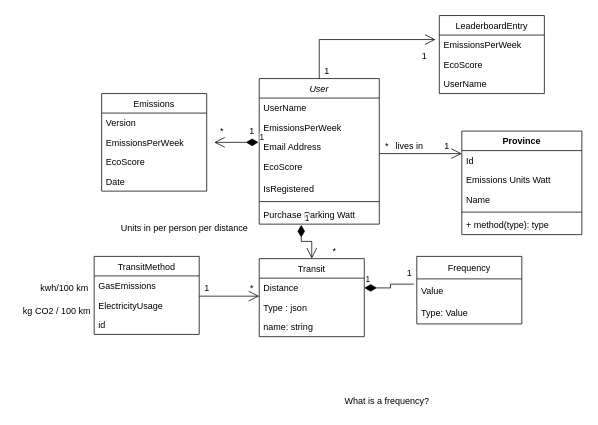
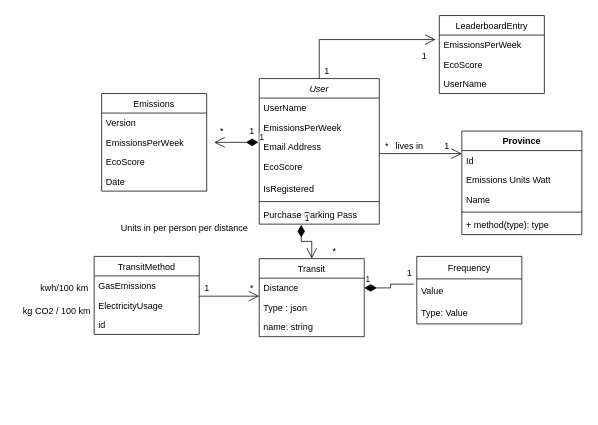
  <mxCell id="0" />
  <mxCell id="1" parent="0" />
  <mxCell id="2" value="User" style="swimlane;fontStyle=2;align=center;verticalAlign=top;childLayout=stackLayout;horizontal=1;startSize=26;horizontalStack=0;resizeParent=1;resizeLast=0;collapsible=1;marginBottom=0;rounded=0;shadow=0;strokeWidth=1;" parent="1" vertex="1"><mxGeometry x="345" y="104" width="160" height="194" as="geometry"><mxRectangle x="230" y="140" width="160" height="26" as="alternateBounds" /></mxGeometry></mxCell>
  <mxCell id="3" value="UserName" style="text;align=left;verticalAlign=top;spacingLeft=4;spacingRight=4;overflow=hidden;rotatable=0;points=[[0,0.5],[1,0.5]];portConstraint=eastwest;" parent="2" vertex="1"><mxGeometry y="26" width="160" height="26" as="geometry" /></mxCell>
  <mxCell id="4" value="EmissionsPerWeek" style="text;align=left;verticalAlign=top;spacingLeft=4;spacingRight=4;overflow=hidden;rotatable=0;points=[[0,0.5],[1,0.5]];portConstraint=eastwest;rounded=0;shadow=0;html=0;" parent="2" vertex="1"><mxGeometry y="52" width="160" height="26" as="geometry" /></mxCell>
  <mxCell id="5" value="Email Address" style="text;align=left;verticalAlign=top;spacingLeft=4;spacingRight=4;overflow=hidden;rotatable=0;points=[[0,0.5],[1,0.5]];portConstraint=eastwest;rounded=0;shadow=0;html=0;" parent="2" vertex="1"><mxGeometry y="78" width="160" height="26" as="geometry" /></mxCell>
  <mxCell id="6" value="EcoScore" style="text;align=left;verticalAlign=top;spacingLeft=4;spacingRight=4;overflow=hidden;rotatable=0;points=[[0,0.5],[1,0.5]];portConstraint=eastwest;rounded=0;shadow=0;html=0;" parent="2" vertex="1"><mxGeometry y="104" width="160" height="30" as="geometry" /></mxCell>
  <mxCell id="7" value="IsRegistered" style="text;align=left;verticalAlign=top;spacingLeft=4;spacingRight=4;overflow=hidden;rotatable=0;points=[[0,0.5],[1,0.5]];portConstraint=eastwest;rounded=0;shadow=0;html=0;" parent="2" vertex="1"><mxGeometry y="134" width="160" height="26" as="geometry" /></mxCell>
  <mxCell id="8" value="" style="line;html=1;strokeWidth=1;align=left;verticalAlign=middle;spacingTop=-1;spacingLeft=3;spacingRight=3;rotatable=0;labelPosition=right;points=[];portConstraint=eastwest;" parent="2" vertex="1"><mxGeometry y="160" width="160" height="8" as="geometry" /></mxCell>
- <mxCell id="9" value="Purchase Parking Watt" style="text;align=left;verticalAlign=top;spacingLeft=4;spacingRight=4;overflow=hidden;rotatable=0;points=[[0,0.5],[1,0.5]];portConstraint=eastwest;" parent="2" vertex="1"><mxGeometry y="168" width="160" height="26" as="geometry" /></mxCell>
+ <mxCell id="9" value="Purchase Parking Pass" style="text;align=left;verticalAlign=top;spacingLeft=4;spacingRight=4;overflow=hidden;rotatable=0;points=[[0,0.5],[1,0.5]];portConstraint=eastwest;" parent="2" vertex="1"><mxGeometry y="168" width="160" height="26" as="geometry" /></mxCell>
  <mxCell id="10" value="Transit" style="swimlane;fontStyle=0;childLayout=stackLayout;horizontal=1;startSize=26;fillColor=none;horizontalStack=0;resizeParent=1;resizeParentMax=0;resizeLast=0;collapsible=1;marginBottom=0;" parent="1" vertex="1"><mxGeometry x="345" y="344" width="140" height="104" as="geometry" /></mxCell>
  <mxCell id="11" value="Distance" style="text;strokeColor=none;fillColor=none;align=left;verticalAlign=top;spacingLeft=4;spacingRight=4;overflow=hidden;rotatable=0;points=[[0,0.5],[1,0.5]];portConstraint=eastwest;" parent="10" vertex="1"><mxGeometry y="26" width="140" height="26" as="geometry" /></mxCell>
  <mxCell id="12" value="Type : json" style="text;strokeColor=none;fillColor=none;align=left;verticalAlign=top;spacingLeft=4;spacingRight=4;overflow=hidden;rotatable=0;points=[[0,0.5],[1,0.5]];portConstraint=eastwest;" parent="10" vertex="1"><mxGeometry y="52" width="140" height="26" as="geometry" /></mxCell>
  <mxCell id="13" value="name: string" style="text;strokeColor=none;fillColor=none;align=left;verticalAlign=top;spacingLeft=4;spacingRight=4;overflow=hidden;rotatable=0;points=[[0,0.5],[1,0.5]];portConstraint=eastwest;" vertex="1" parent="10"><mxGeometry y="78" width="140" height="26" as="geometry" /></mxCell>
  <mxCell id="14" value="TransitMethod" style="swimlane;fontStyle=0;childLayout=stackLayout;horizontal=1;startSize=26;fillColor=none;horizontalStack=0;resizeParent=1;resizeParentMax=0;resizeLast=0;collapsible=1;marginBottom=0;" parent="1" vertex="1"><mxGeometry y="341" width="140" height="104" as="geometry" x="125" /></mxCell>
  <mxCell id="15" value="GasEmissions" style="text;strokeColor=none;fillColor=none;align=left;verticalAlign=top;spacingLeft=4;spacingRight=4;overflow=hidden;rotatable=0;points=[[0,0.5],[1,0.5]];portConstraint=eastwest;" parent="14" vertex="1"><mxGeometry y="26" width="140" height="26" as="geometry" /></mxCell>
  <mxCell id="16" value="ElectricityUsage" style="text;strokeColor=none;fillColor=none;align=left;verticalAlign=top;spacingLeft=4;spacingRight=4;overflow=hidden;rotatable=0;points=[[0,0.5],[1,0.5]];portConstraint=eastwest;" parent="14" vertex="1"><mxGeometry y="52" width="140" height="26" as="geometry" /></mxCell>
  <mxCell id="17" value="id" style="text;strokeColor=none;fillColor=none;align=left;verticalAlign=top;spacingLeft=4;spacingRight=4;overflow=hidden;rotatable=0;points=[[0,0.5],[1,0.5]];portConstraint=eastwest;" parent="14" vertex="1"><mxGeometry y="78" width="140" height="26" as="geometry" /></mxCell>
  <mxCell id="18" value="" style="endArrow=open;endFill=1;endSize=12;html=1;rounded=0;" parent="1" edge="1"><mxGeometry width="160" relative="1" as="geometry"><mxPoint x="265" y="394" as="sourcePoint" /><mxPoint x="345" y="394" as="targetPoint" /></mxGeometry></mxCell>
  <mxCell id="19" value="Units in per person per distance" style="text;html=1;align=center;verticalAlign=middle;resizable=0;points=[];autosize=1;strokeColor=none;fillColor=none;" parent="1" vertex="1"><mxGeometry x="155" y="294" width="180" height="20" as="geometry" /></mxCell>
  <mxCell id="20" value="*" style="text;html=1;align=center;verticalAlign=middle;resizable=0;points=[];autosize=1;strokeColor=none;fillColor=none;" parent="1" vertex="1"><mxGeometry x="435" y="324" width="20" height="20" as="geometry" /></mxCell>
  <mxCell id="21" value="Province" style="swimlane;fontStyle=1;align=center;verticalAlign=top;childLayout=stackLayout;horizontal=1;startSize=26;horizontalStack=0;resizeParent=1;resizeParentMax=0;resizeLast=0;collapsible=1;marginBottom=0;" parent="1" vertex="1"><mxGeometry x="615" y="174" width="160" height="138" as="geometry" /></mxCell>
  <mxCell id="22" value="Id" style="text;strokeColor=none;fillColor=none;align=left;verticalAlign=top;spacingLeft=4;spacingRight=4;overflow=hidden;rotatable=0;points=[[0,0.5],[1,0.5]];portConstraint=eastwest;" parent="21" vertex="1"><mxGeometry y="26" width="160" height="26" as="geometry" /></mxCell>
  <mxCell id="23" value="Emissions Units Watt" style="text;strokeColor=none;fillColor=none;align=left;verticalAlign=top;spacingLeft=4;spacingRight=4;overflow=hidden;rotatable=0;points=[[0,0.5],[1,0.5]];portConstraint=eastwest;" parent="21" vertex="1"><mxGeometry y="52" width="160" height="26" as="geometry" /></mxCell>
  <mxCell id="24" value="Name" style="text;strokeColor=none;fillColor=none;align=left;verticalAlign=top;spacingLeft=4;spacingRight=4;overflow=hidden;rotatable=0;points=[[0,0.5],[1,0.5]];portConstraint=eastwest;" vertex="1" parent="21"><mxGeometry y="78" width="160" height="26" as="geometry" /></mxCell>
  <mxCell id="25" value="" style="line;strokeWidth=1;fillColor=none;align=left;verticalAlign=middle;spacingTop=-1;spacingLeft=3;spacingRight=3;rotatable=0;labelPosition=right;points=[];portConstraint=eastwest;" parent="21" vertex="1"><mxGeometry y="104" width="160" height="8" as="geometry" /></mxCell>
  <mxCell id="26" value="+ method(type): type" style="text;strokeColor=none;fillColor=none;align=left;verticalAlign=top;spacingLeft=4;spacingRight=4;overflow=hidden;rotatable=0;points=[[0,0.5],[1,0.5]];portConstraint=eastwest;" parent="21" vertex="1"><mxGeometry y="112" width="160" height="26" as="geometry" /></mxCell>
  <mxCell id="27" value="1" style="endArrow=open;html=1;endSize=12;startArrow=diamondThin;startSize=14;startFill=1;edgeStyle=orthogonalEdgeStyle;align=left;verticalAlign=bottom;rounded=0;exitX=0.35;exitY=1.038;exitDx=0;exitDy=0;exitPerimeter=0;entryX=0.5;entryY=0;entryDx=0;entryDy=0;" parent="1" source="9" target="10" edge="1"><mxGeometry x="-1" y="3" relative="1" as="geometry"><mxPoint x="375" y="284" as="sourcePoint" /><mxPoint x="535" y="284" as="targetPoint" /></mxGeometry></mxCell>
  <mxCell id="28" value="Emissions" style="swimlane;fontStyle=0;childLayout=stackLayout;horizontal=1;startSize=26;fillColor=none;horizontalStack=0;resizeParent=1;resizeParentMax=0;resizeLast=0;collapsible=1;marginBottom=0;" parent="1" vertex="1"><mxGeometry x="135" y="124" width="140" height="130" as="geometry" /></mxCell>
  <mxCell id="29" value="Version" style="text;strokeColor=none;fillColor=none;align=left;verticalAlign=top;spacingLeft=4;spacingRight=4;overflow=hidden;rotatable=0;points=[[0,0.5],[1,0.5]];portConstraint=eastwest;" parent="28" vertex="1"><mxGeometry y="26" width="140" height="26" as="geometry" /></mxCell>
  <mxCell id="30" value="EmissionsPerWeek" style="text;strokeColor=none;fillColor=none;align=left;verticalAlign=top;spacingLeft=4;spacingRight=4;overflow=hidden;rotatable=0;points=[[0,0.5],[1,0.5]];portConstraint=eastwest;" parent="28" vertex="1"><mxGeometry y="52" width="140" height="26" as="geometry" /></mxCell>
  <mxCell id="31" value="EcoScore" style="text;strokeColor=none;fillColor=none;align=left;verticalAlign=top;spacingLeft=4;spacingRight=4;overflow=hidden;rotatable=0;points=[[0,0.5],[1,0.5]];portConstraint=eastwest;" parent="28" vertex="1"><mxGeometry y="78" width="140" height="26" as="geometry" /></mxCell>
  <mxCell id="32" value="Date" style="text;strokeColor=none;fillColor=none;align=left;verticalAlign=top;spacingLeft=4;spacingRight=4;overflow=hidden;rotatable=0;points=[[0,0.5],[1,0.5]];portConstraint=eastwest;" parent="28" vertex="1"><mxGeometry y="104" width="140" height="26" as="geometry" /></mxCell>
  <mxCell id="33" value="1" style="endArrow=open;html=1;endSize=12;startArrow=diamondThin;startSize=14;startFill=1;edgeStyle=orthogonalEdgeStyle;align=left;verticalAlign=bottom;rounded=0;exitX=-0.006;exitY=0.269;exitDx=0;exitDy=0;exitPerimeter=0;" parent="1" source="5" edge="1"><mxGeometry x="-1" y="3" relative="1" as="geometry"><mxPoint x="285" y="74" as="sourcePoint" /><mxPoint x="285" y="189" as="targetPoint" /></mxGeometry></mxCell>
  <mxCell id="34" value="" style="endArrow=open;endFill=1;endSize=12;html=1;rounded=0;" parent="1" edge="1"><mxGeometry width="160" relative="1" as="geometry"><mxPoint x="505" y="204" as="sourcePoint" /><mxPoint x="615" y="204" as="targetPoint" /></mxGeometry></mxCell>
  <mxCell id="35" value="*" style="text;html=1;align=center;verticalAlign=middle;resizable=0;points=[];autosize=1;strokeColor=none;fillColor=none;" parent="1" vertex="1"><mxGeometry x="505" y="184" width="20" height="20" as="geometry" /></mxCell>
  <mxCell id="36" value="1" style="text;html=1;align=center;verticalAlign=middle;resizable=0;points=[];autosize=1;strokeColor=none;fillColor=none;" parent="1" vertex="1"><mxGeometry x="585" y="184" width="20" height="20" as="geometry" /></mxCell>
  <mxCell id="37" value="lives in" style="text;html=1;align=center;verticalAlign=middle;resizable=0;points=[];autosize=1;strokeColor=none;fillColor=none;" parent="1" vertex="1"><mxGeometry x="520" y="184" width="50" height="20" as="geometry" /></mxCell>
  <mxCell id="38" value="LeaderboardEntry" style="swimlane;fontStyle=0;childLayout=stackLayout;horizontal=1;startSize=26;fillColor=none;horizontalStack=0;resizeParent=1;resizeParentMax=0;resizeLast=0;collapsible=1;marginBottom=0;" parent="1" vertex="1"><mxGeometry x="585" y="20" width="140" height="104" as="geometry" /></mxCell>
  <mxCell id="39" value="EmissionsPerWeek" style="text;strokeColor=none;fillColor=none;align=left;verticalAlign=top;spacingLeft=4;spacingRight=4;overflow=hidden;rotatable=0;points=[[0,0.5],[1,0.5]];portConstraint=eastwest;" parent="38" vertex="1"><mxGeometry y="26" width="140" height="26" as="geometry" /></mxCell>
  <mxCell id="40" value="EcoScore" style="text;strokeColor=none;fillColor=none;align=left;verticalAlign=top;spacingLeft=4;spacingRight=4;overflow=hidden;rotatable=0;points=[[0,0.5],[1,0.5]];portConstraint=eastwest;" parent="38" vertex="1"><mxGeometry y="52" width="140" height="26" as="geometry" /></mxCell>
  <mxCell id="41" value="UserName" style="text;strokeColor=none;fillColor=none;align=left;verticalAlign=top;spacingLeft=4;spacingRight=4;overflow=hidden;rotatable=0;points=[[0,0.5],[1,0.5]];portConstraint=eastwest;" parent="38" vertex="1"><mxGeometry y="78" width="140" height="26" as="geometry" /></mxCell>
  <mxCell id="42" value="" style="endArrow=open;endFill=1;endSize=12;html=1;rounded=0;exitX=0.5;exitY=0;exitDx=0;exitDy=0;entryX=-0.036;entryY=0.231;entryDx=0;entryDy=0;entryPerimeter=0;" parent="1" source="2" target="39" edge="1"><mxGeometry width="160" relative="1" as="geometry"><mxPoint x="385" y="44" as="sourcePoint" /><mxPoint x="545" y="44" as="targetPoint" /><Array as="points"><mxPoint x="425" y="52" /></Array></mxGeometry></mxCell>
  <mxCell id="43" value="1" style="text;html=1;align=center;verticalAlign=middle;resizable=0;points=[];autosize=1;strokeColor=none;fillColor=none;" parent="1" vertex="1"><mxGeometry x="555" y="64" width="20" height="20" as="geometry" /></mxCell>
  <mxCell id="44" value="1" style="text;html=1;align=center;verticalAlign=middle;resizable=0;points=[];autosize=1;strokeColor=none;fillColor=none;" parent="1" vertex="1"><mxGeometry x="425" y="84" width="20" height="20" as="geometry" /></mxCell>
  <mxCell id="45" value="1" style="text;html=1;align=center;verticalAlign=middle;resizable=0;points=[];autosize=1;strokeColor=none;fillColor=none;" vertex="1" parent="1"><mxGeometry x="325" y="164" width="20" height="20" as="geometry" /></mxCell>
  <mxCell id="46" value="*" style="text;html=1;align=center;verticalAlign=middle;resizable=0;points=[];autosize=1;strokeColor=none;fillColor=none;" vertex="1" parent="1"><mxGeometry x="285" y="164" width="20" height="20" as="geometry" /></mxCell>
- <mxCell id="47" value="What is a frequency?" style="text;html=1;align=center;verticalAlign=middle;resizable=0;points=[];autosize=1;strokeColor=none;fillColor=none;" vertex="1" parent="1"><mxGeometry x="450" y="524" width="130" height="20" as="geometry" /></mxCell>
  <mxCell id="48" value="Frequency" style="swimlane;fontStyle=0;childLayout=stackLayout;horizontal=1;startSize=30;horizontalStack=0;resizeParent=1;resizeParentMax=0;resizeLast=0;collapsible=1;marginBottom=0;" vertex="1" parent="1"><mxGeometry x="555" y="341" width="140" height="90" as="geometry" /></mxCell>
  <mxCell id="49" value="Value" style="text;strokeColor=none;fillColor=none;align=left;verticalAlign=middle;spacingLeft=4;spacingRight=4;overflow=hidden;points=[[0,0.5],[1,0.5]];portConstraint=eastwest;rotatable=0;" vertex="1" parent="48"><mxGeometry y="30" width="140" height="30" as="geometry" /></mxCell>
  <mxCell id="50" value="Type: Value" style="text;strokeColor=none;fillColor=none;align=left;verticalAlign=middle;spacingLeft=4;spacingRight=4;overflow=hidden;points=[[0,0.5],[1,0.5]];portConstraint=eastwest;rotatable=0;" vertex="1" parent="48"><mxGeometry y="60" width="140" height="30" as="geometry" /></mxCell>
  <mxCell id="51" value="1" style="endArrow=none;html=1;endSize=12;startArrow=diamondThin;startSize=14;startFill=1;edgeStyle=orthogonalEdgeStyle;align=left;verticalAlign=bottom;rounded=0;entryX=-0.029;entryY=0.233;entryDx=0;entryDy=0;entryPerimeter=0;" edge="1" parent="1" source="11" target="49"><mxGeometry x="-1" y="3" relative="1" as="geometry"><mxPoint x="495" y="434" as="sourcePoint" /><mxPoint x="655" y="434" as="targetPoint" /></mxGeometry></mxCell>
  <mxCell id="52" value="*" style="text;html=1;align=center;verticalAlign=middle;resizable=0;points=[];autosize=1;strokeColor=none;fillColor=none;" vertex="1" parent="1"><mxGeometry x="325" y="374" width="20" height="20" as="geometry" /></mxCell>
  <mxCell id="53" value="1" style="text;html=1;align=center;verticalAlign=middle;resizable=0;points=[];autosize=1;strokeColor=none;fillColor=none;" vertex="1" parent="1"><mxGeometry x="265" y="374" width="20" height="20" as="geometry" /></mxCell>
  <mxCell id="54" value="1" style="text;html=1;align=center;verticalAlign=middle;resizable=0;points=[];autosize=1;strokeColor=none;fillColor=none;" vertex="1" parent="1"><mxGeometry x="535" y="354" width="20" height="20" as="geometry" /></mxCell>
  <mxCell id="55" value="kwh/100 km" style="text;html=1;align=center;verticalAlign=middle;resizable=0;points=[];autosize=1;strokeColor=none;fillColor=none;" vertex="1" parent="1"><mxGeometry x="45" y="374" width="80" height="20" as="geometry" /></mxCell>
  <mxCell id="56" value="kg CO2 / 100 km" style="text;html=1;align=center;verticalAlign=middle;resizable=0;points=[];autosize=1;strokeColor=none;fillColor=none;" vertex="1" parent="1"><mxGeometry x="20" y="404" width="110" height="20" as="geometry" /></mxCell>
